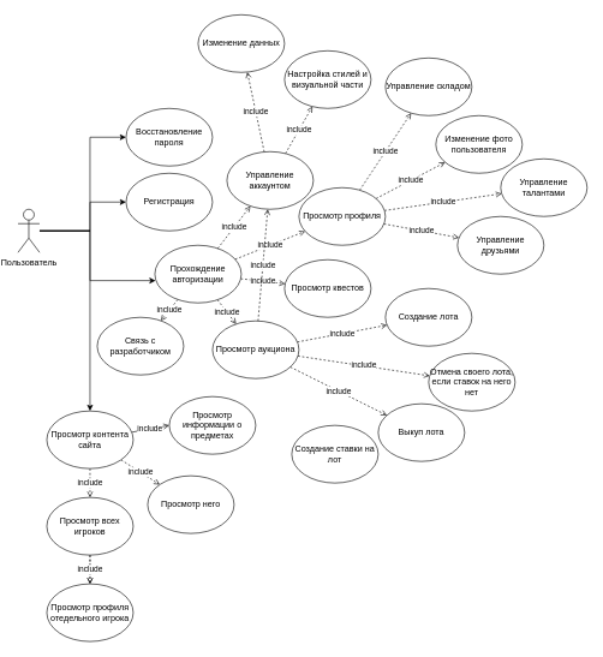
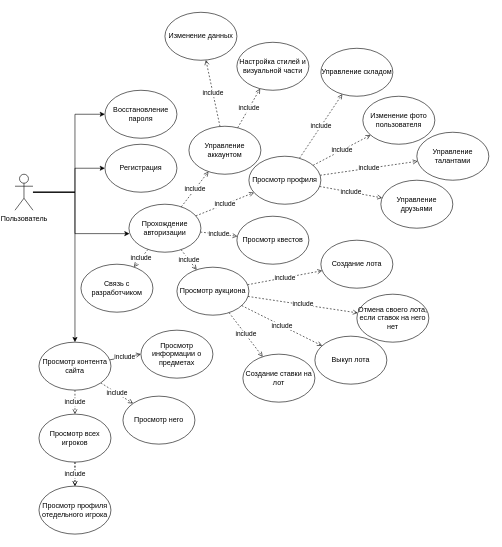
  <mxCell id="0" />
  <mxCell id="1" parent="0" />
  <mxCell id="2" style="edgeStyle=orthogonalEdgeStyle;rounded=0;orthogonalLoop=1;jettySize=auto;html=1;entryX=0.008;entryY=0.613;entryDx=0;entryDy=0;entryPerimeter=0;" edge="1" parent="1" source="6" target="12"><mxGeometry relative="1" as="geometry"><Array as="points"><mxPoint x="120" y="320" /><mxPoint x="120" y="389" /></Array></mxGeometry></mxCell>
  <mxCell id="3" style="edgeStyle=orthogonalEdgeStyle;rounded=0;orthogonalLoop=1;jettySize=auto;html=1;" edge="1" parent="1" source="6" target="13"><mxGeometry relative="1" as="geometry"><Array as="points"><mxPoint x="120" y="320" /><mxPoint x="120" y="280" /></Array></mxGeometry></mxCell>
  <mxCell id="4" style="edgeStyle=orthogonalEdgeStyle;rounded=0;orthogonalLoop=1;jettySize=auto;html=1;entryX=0;entryY=0.5;entryDx=0;entryDy=0;" edge="1" parent="1" source="6" target="37"><mxGeometry relative="1" as="geometry"><Array as="points"><mxPoint x="120" y="320" /><mxPoint x="120" y="190" /></Array></mxGeometry></mxCell>
  <mxCell id="5" style="edgeStyle=orthogonalEdgeStyle;rounded=0;orthogonalLoop=1;jettySize=auto;html=1;entryX=0.5;entryY=0;entryDx=0;entryDy=0;" edge="1" parent="1" source="6" target="30"><mxGeometry relative="1" as="geometry" /></mxCell>
  <mxCell id="6" value="Пользователь" style="shape=umlActor;verticalLabelPosition=bottom;verticalAlign=top;html=1;outlineConnect=0;" vertex="1" parent="1"><mxGeometry x="20" y="290" width="30" height="60" as="geometry" /></mxCell>
  <mxCell id="7" value="include" style="edgeStyle=none;rounded=1;orthogonalLoop=1;jettySize=auto;html=1;dashed=1;strokeColor=default;endArrow=open;endFill=0;" edge="1" parent="1" source="12" target="22"><mxGeometry relative="1" as="geometry" /></mxCell>
  <mxCell id="8" value="include" style="edgeStyle=none;rounded=1;orthogonalLoop=1;jettySize=auto;html=1;dashed=1;strokeColor=default;endArrow=open;endFill=0;" edge="1" parent="1" source="12" target="16"><mxGeometry relative="1" as="geometry" /></mxCell>
  <mxCell id="9" value="include" style="edgeStyle=none;rounded=1;orthogonalLoop=1;jettySize=auto;html=1;dashed=1;strokeColor=default;endArrow=open;endFill=0;" edge="1" parent="1" source="12" target="39"><mxGeometry relative="1" as="geometry" /></mxCell>
  <mxCell id="10" value="include" style="edgeStyle=none;rounded=1;orthogonalLoop=1;jettySize=auto;html=1;dashed=1;strokeColor=default;endArrow=open;endFill=0;" edge="1" parent="1" source="12" target="45"><mxGeometry relative="1" as="geometry" /></mxCell>
  <mxCell id="11" value="include" style="edgeStyle=none;rounded=1;orthogonalLoop=1;jettySize=auto;html=1;dashed=1;strokeColor=default;endArrow=open;endFill=0;" edge="1" parent="1" source="12" target="38"><mxGeometry relative="1" as="geometry" /></mxCell>
  <mxCell id="12" value="Прохождение авторизации" style="ellipse;whiteSpace=wrap;html=1;" vertex="1" parent="1"><mxGeometry x="210" y="340" width="120" height="80" as="geometry" /></mxCell>
  <mxCell id="13" value="Регистрация" style="ellipse;whiteSpace=wrap;html=1;" vertex="1" parent="1"><mxGeometry x="170" y="240" width="120" height="80" as="geometry" /></mxCell>
  <mxCell id="14" value="include" style="edgeStyle=none;rounded=1;orthogonalLoop=1;jettySize=auto;html=1;dashed=1;strokeColor=default;endArrow=open;endFill=0;" edge="1" parent="1" source="16" target="40"><mxGeometry relative="1" as="geometry" /></mxCell>
  <mxCell id="15" value="include" style="edgeStyle=none;rounded=1;orthogonalLoop=1;jettySize=auto;html=1;dashed=1;strokeColor=default;endArrow=open;endFill=0;" edge="1" parent="1" source="16" target="17"><mxGeometry relative="1" as="geometry" /></mxCell>
  <mxCell id="16" value="Управление аккаунтом" style="ellipse;whiteSpace=wrap;html=1;" vertex="1" parent="1"><mxGeometry x="310" y="210" width="120" height="80" as="geometry" /></mxCell>
  <mxCell id="17" value="Изменение данных" style="ellipse;whiteSpace=wrap;html=1;" vertex="1" parent="1"><mxGeometry x="270" y="20" width="120" height="80" as="geometry" /></mxCell>
  <mxCell id="18" value="include" style="edgeStyle=none;rounded=1;orthogonalLoop=1;jettySize=auto;html=1;dashed=1;strokeColor=default;endArrow=open;endFill=0;" edge="1" parent="1" source="22" target="24"><mxGeometry relative="1" as="geometry" /></mxCell>
- <mxCell id="19" value="include" style="edgeStyle=none;rounded=1;orthogonalLoop=1;jettySize=auto;html=1;dashed=1;strokeColor=default;endArrow=open;endFill=0;" edge="1" parent="1" source="22" target="16"><mxGeometry relative="1" as="geometry" /></mxCell>
+ <mxCell id="19" value="include" style="edgeStyle=none;rounded=1;orthogonalLoop=1;jettySize=auto;html=1;dashed=1;strokeColor=default;endArrow=open;endFill=0;" edge="1" parent="1" source="22" target="25"><mxGeometry relative="1" as="geometry" /></mxCell>
  <mxCell id="20" value="include" style="edgeStyle=none;rounded=1;orthogonalLoop=1;jettySize=auto;html=1;dashed=1;strokeColor=default;endArrow=open;endFill=0;" edge="1" parent="1" source="22" target="23"><mxGeometry relative="1" as="geometry" /></mxCell>
  <mxCell id="21" value="include" style="edgeStyle=none;rounded=1;orthogonalLoop=1;jettySize=auto;html=1;dashed=1;strokeColor=default;endArrow=open;endFill=0;" edge="1" parent="1" source="22" target="26"><mxGeometry relative="1" as="geometry" /></mxCell>
  <mxCell id="22" value="Просмотр аукциона" style="ellipse;whiteSpace=wrap;html=1;" vertex="1" parent="1"><mxGeometry x="290" y="445" width="120" height="80" as="geometry" /></mxCell>
  <mxCell id="23" value="Создание лота" style="ellipse;whiteSpace=wrap;html=1;" vertex="1" parent="1"><mxGeometry x="530" y="400" width="120" height="80" as="geometry" /></mxCell>
  <mxCell id="24" value="Выкуп лота" style="ellipse;whiteSpace=wrap;html=1;" vertex="1" parent="1"><mxGeometry x="520" y="560" width="120" height="80" as="geometry" /></mxCell>
  <mxCell id="25" value="Создание ставки на лот" style="ellipse;whiteSpace=wrap;html=1;" vertex="1" parent="1"><mxGeometry x="400" y="590" width="120" height="80" as="geometry" /></mxCell>
  <mxCell id="26" value="Отмена своего лота, если ставок на него нет" style="ellipse;whiteSpace=wrap;html=1;" vertex="1" parent="1"><mxGeometry x="590" y="490" width="120" height="80" as="geometry" /></mxCell>
  <mxCell id="27" value="include" style="rounded=0;orthogonalLoop=1;jettySize=auto;html=1;entryX=0;entryY=0.5;entryDx=0;entryDy=0;endArrow=open;endFill=0;dashed=0;strokeColor=default;" edge="1" parent="1" source="30" target="31"><mxGeometry relative="1" as="geometry" /></mxCell>
  <mxCell id="28" value="include" style="edgeStyle=none;rounded=1;orthogonalLoop=1;jettySize=auto;html=1;dashed=1;strokeColor=default;endArrow=open;endFill=0;" edge="1" parent="1" source="30" target="32"><mxGeometry relative="1" as="geometry" /></mxCell>
  <mxCell id="29" value="include" style="edgeStyle=none;rounded=1;orthogonalLoop=1;jettySize=auto;html=1;dashed=1;strokeColor=default;endArrow=open;endFill=0;" edge="1" parent="1" source="30" target="35"><mxGeometry relative="1" as="geometry" /></mxCell>
  <mxCell id="30" value="Просмотр контента сайта" style="ellipse;whiteSpace=wrap;html=1;" vertex="1" parent="1"><mxGeometry x="60" y="570" width="120" height="80" as="geometry" /></mxCell>
  <mxCell id="31" value="Просмотр информации о предметах" style="ellipse;whiteSpace=wrap;html=1;" vertex="1" parent="1"><mxGeometry x="230" y="550" width="120" height="80" as="geometry" /></mxCell>
  <mxCell id="32" value="Просмотр него" style="ellipse;whiteSpace=wrap;html=1;" vertex="1" parent="1"><mxGeometry x="200" y="660" width="120" height="80" as="geometry" /></mxCell>
  <mxCell id="33" style="edgeStyle=none;rounded=1;orthogonalLoop=1;jettySize=auto;html=1;dashed=1;strokeColor=default;endArrow=open;endFill=0;" edge="1" parent="1" source="35" target="36"><mxGeometry relative="1" as="geometry" /></mxCell>
  <mxCell id="34" value="include" style="edgeStyle=none;rounded=1;orthogonalLoop=1;jettySize=auto;html=1;dashed=1;strokeColor=default;endArrow=open;endFill=0;" edge="1" parent="1" source="35" target="36"><mxGeometry relative="1" as="geometry" /></mxCell>
  <mxCell id="35" value="Просмотр всех игроков" style="ellipse;whiteSpace=wrap;html=1;" vertex="1" parent="1"><mxGeometry x="60" y="690" width="120" height="80" as="geometry" /></mxCell>
  <mxCell id="36" value="Просмотр профиля отедельного игрока" style="ellipse;whiteSpace=wrap;html=1;" vertex="1" parent="1"><mxGeometry x="60" y="810" width="120" height="80" as="geometry" /></mxCell>
  <mxCell id="37" value="Восстановление пароля" style="ellipse;whiteSpace=wrap;html=1;" vertex="1" parent="1"><mxGeometry x="170" y="150" width="120" height="80" as="geometry" /></mxCell>
  <mxCell id="38" value="Связь с разработчиком" style="ellipse;whiteSpace=wrap;html=1;" vertex="1" parent="1"><mxGeometry x="130" y="440" width="120" height="80" as="geometry" /></mxCell>
  <mxCell id="39" value="Просмотр квестов" style="ellipse;whiteSpace=wrap;html=1;" vertex="1" parent="1"><mxGeometry x="390" y="360" width="120" height="80" as="geometry" /></mxCell>
  <mxCell id="40" value="Настройка стилей и визуальной части" style="ellipse;whiteSpace=wrap;html=1;" vertex="1" parent="1"><mxGeometry x="390" y="70" width="120" height="80" as="geometry" /></mxCell>
  <mxCell id="41" value="include" style="edgeStyle=none;rounded=1;orthogonalLoop=1;jettySize=auto;html=1;dashed=1;strokeColor=default;endArrow=open;endFill=0;" edge="1" parent="1" source="45" target="46"><mxGeometry relative="1" as="geometry" /></mxCell>
  <mxCell id="42" value="include" style="edgeStyle=none;rounded=1;orthogonalLoop=1;jettySize=auto;html=1;dashed=1;strokeColor=default;endArrow=open;endFill=0;" edge="1" parent="1" source="45" target="49"><mxGeometry relative="1" as="geometry" /></mxCell>
  <mxCell id="43" value="include" style="edgeStyle=none;rounded=1;orthogonalLoop=1;jettySize=auto;html=1;dashed=1;strokeColor=default;endArrow=open;endFill=0;" edge="1" parent="1" source="45" target="47"><mxGeometry relative="1" as="geometry" /></mxCell>
  <mxCell id="44" value="include" style="edgeStyle=none;rounded=1;orthogonalLoop=1;jettySize=auto;html=1;dashed=1;strokeColor=default;endArrow=open;endFill=0;" edge="1" parent="1" source="45" target="48"><mxGeometry relative="1" as="geometry" /></mxCell>
  <mxCell id="45" value="Просмотр профиля" style="ellipse;whiteSpace=wrap;html=1;" vertex="1" parent="1"><mxGeometry x="410" y="260" width="120" height="80" as="geometry" /></mxCell>
  <mxCell id="46" value="Управление складом" style="ellipse;whiteSpace=wrap;html=1;" vertex="1" parent="1"><mxGeometry x="530" y="80" width="120" height="80" as="geometry" /></mxCell>
  <mxCell id="47" value="Управление талантами" style="ellipse;whiteSpace=wrap;html=1;" vertex="1" parent="1"><mxGeometry x="690" y="220" width="120" height="80" as="geometry" /></mxCell>
  <mxCell id="48" value="Управление друзьями" style="ellipse;whiteSpace=wrap;html=1;" vertex="1" parent="1"><mxGeometry x="630" y="300" width="120" height="80" as="geometry" /></mxCell>
  <mxCell id="49" value="Изменение фото пользователя" style="ellipse;whiteSpace=wrap;html=1;" vertex="1" parent="1"><mxGeometry x="600" y="160" width="120" height="80" as="geometry" /></mxCell>
  <mxCell id="50" style="edgeStyle=none;rounded=1;orthogonalLoop=1;jettySize=auto;html=1;exitX=0;exitY=0;exitDx=0;exitDy=0;dashed=1;strokeColor=default;endArrow=open;endFill=0;" edge="1" parent="1" source="47" target="47"><mxGeometry relative="1" as="geometry" /></mxCell>
